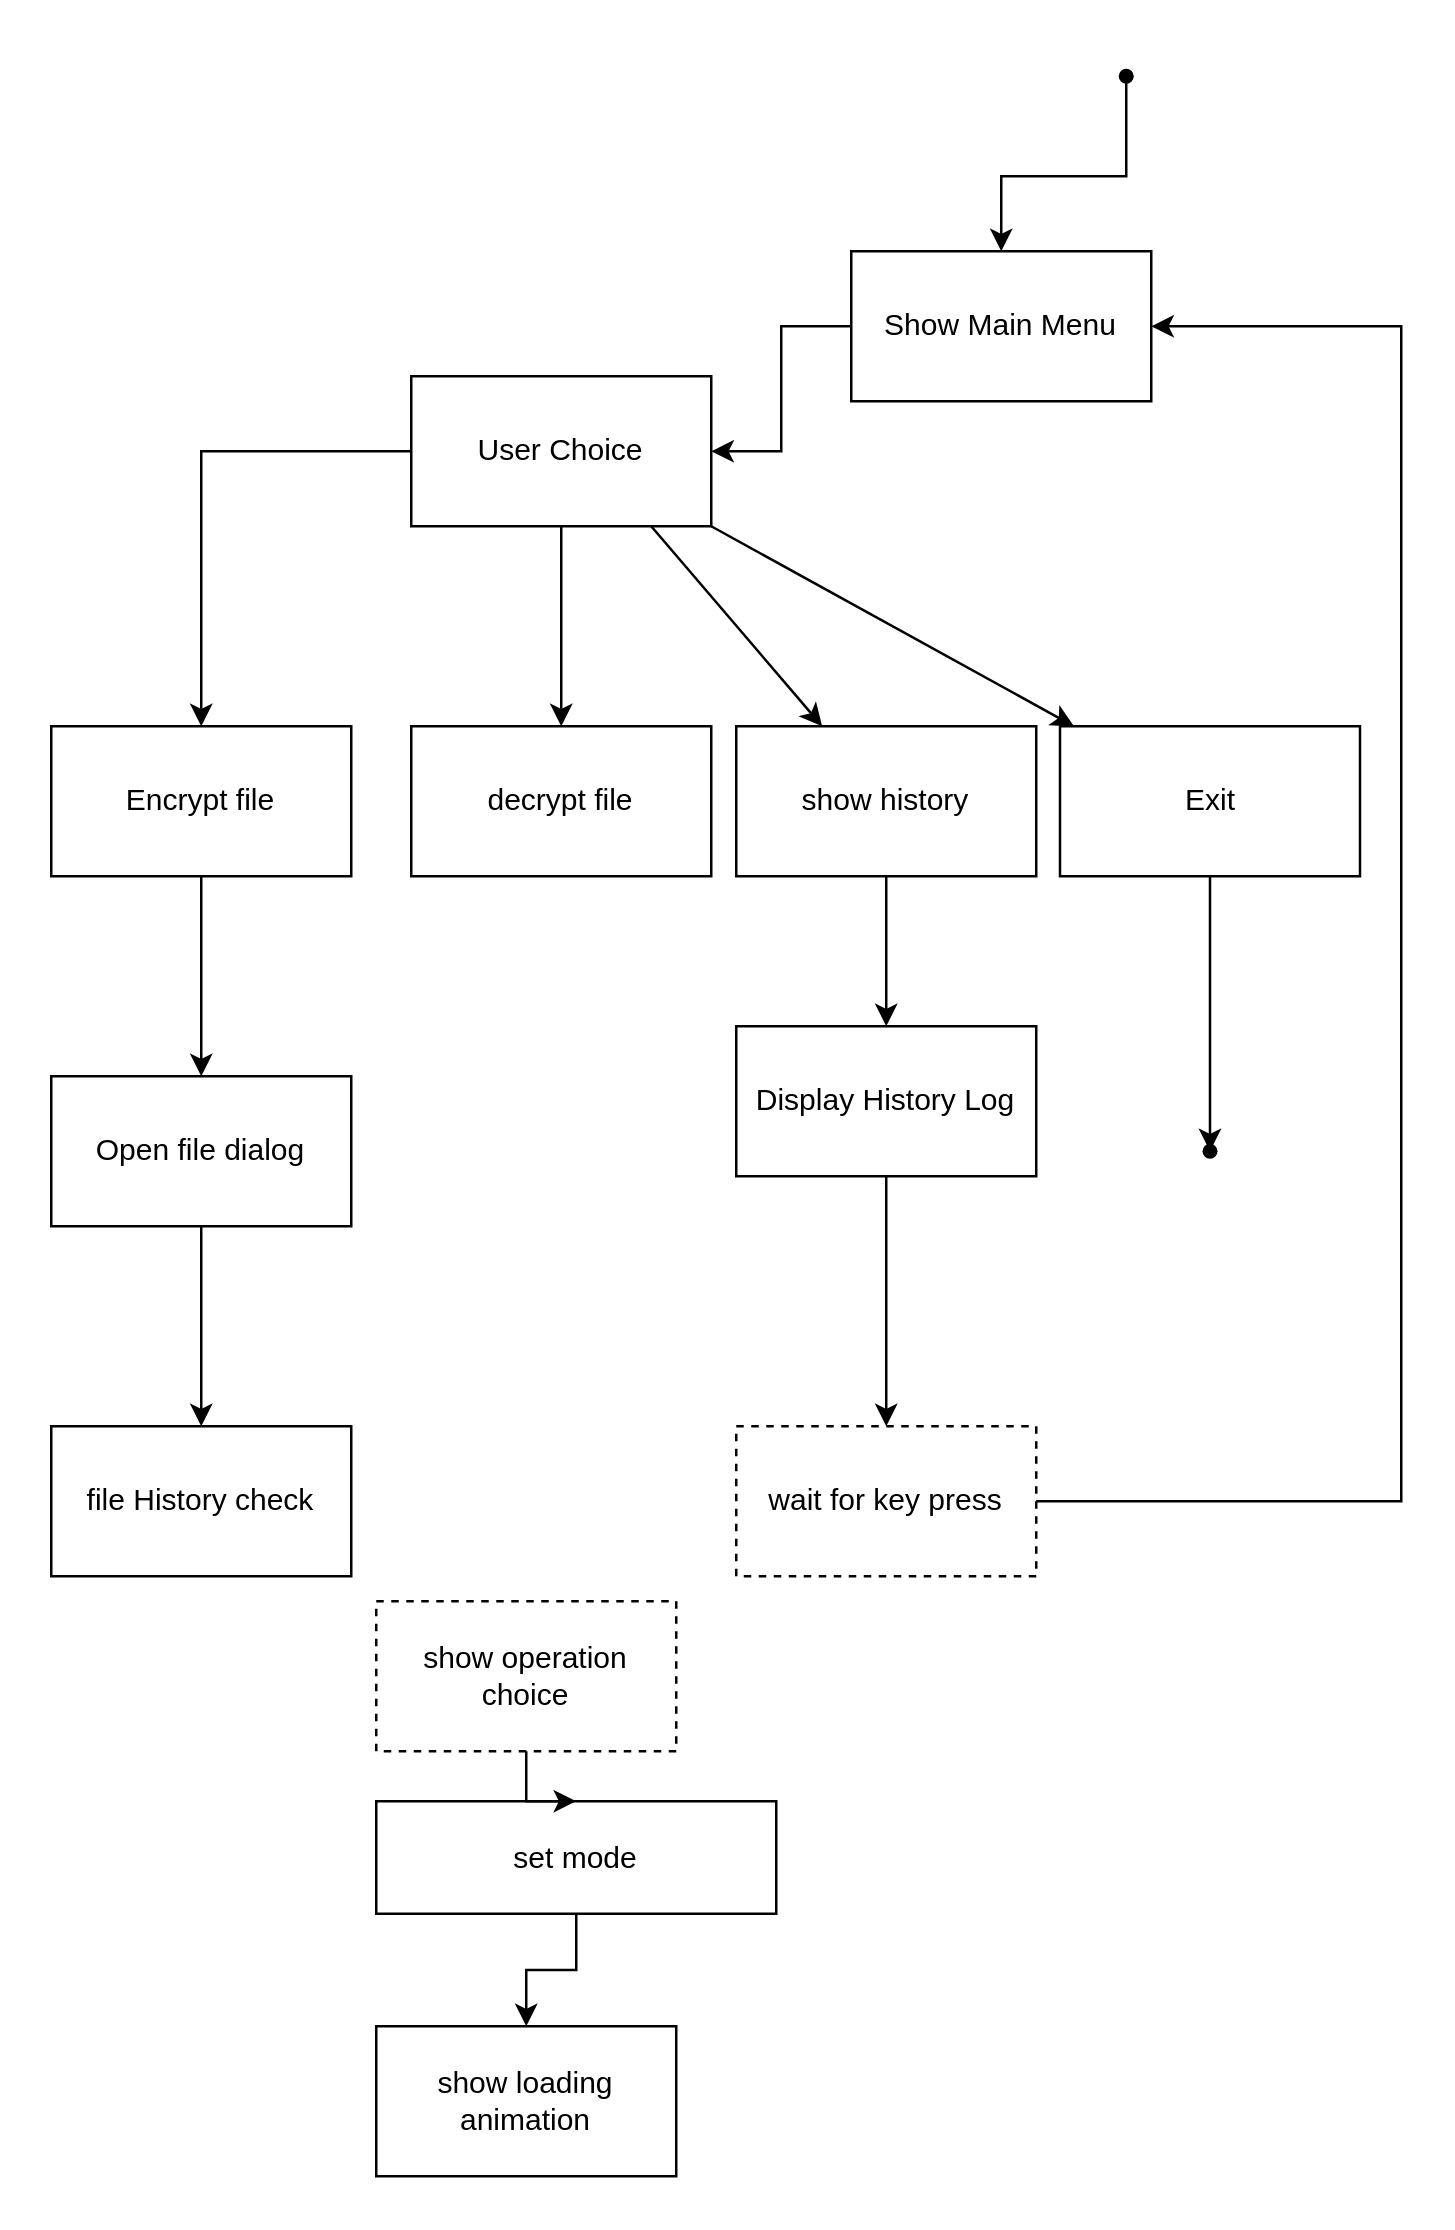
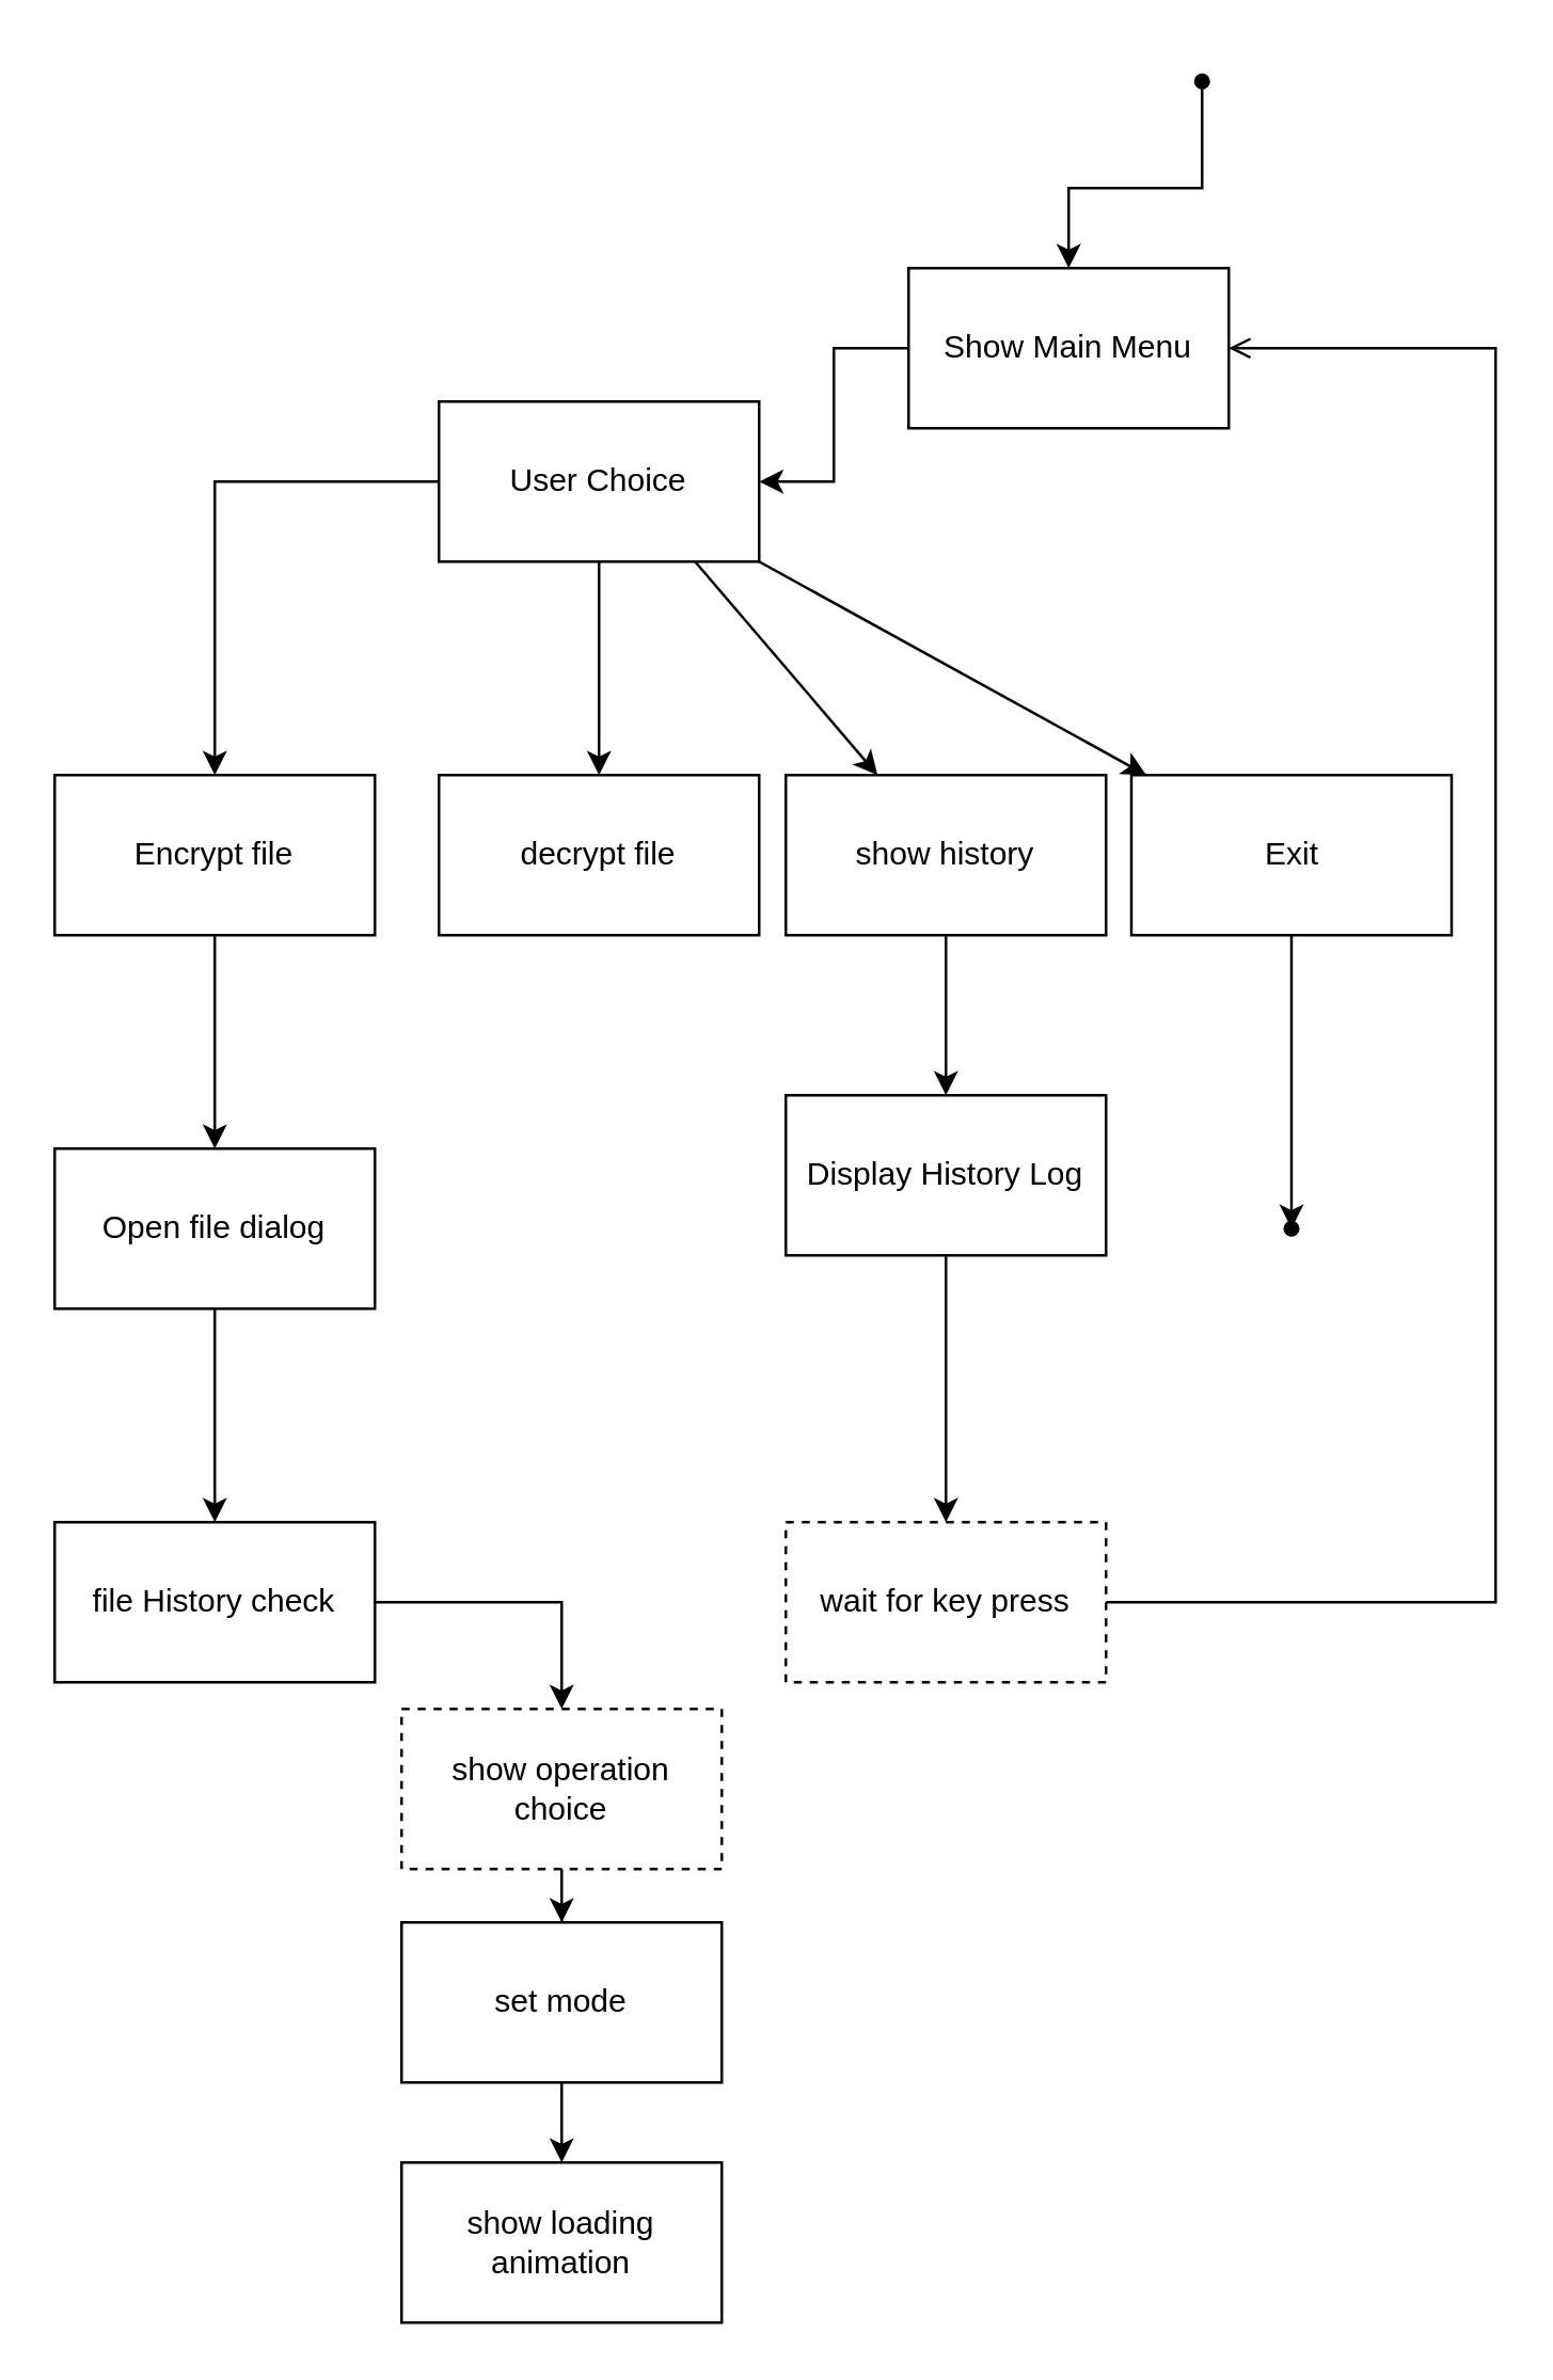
  <mxCell id="0" />
  <mxCell id="1" parent="0" />
  <mxCell id="2" value="" style="edgeStyle=orthogonalEdgeStyle;rounded=0;orthogonalLoop=1;jettySize=auto;html=1;" edge="1" parent="1" source="3" target="5"><mxGeometry relative="1" as="geometry" /></mxCell>
  <mxCell id="3" value="" style="shape=waypoint;sketch=0;fillStyle=solid;size=6;pointerEvents=1;points=[];fillColor=none;resizable=0;rotatable=0;perimeter=centerPerimeter;snapToPoint=1;" vertex="1" parent="1"><mxGeometry x="440" y="20" width="20" height="20" as="geometry" /></mxCell>
  <mxCell id="4" value="" style="edgeStyle=orthogonalEdgeStyle;rounded=0;orthogonalLoop=1;jettySize=auto;html=1;" edge="1" parent="1" source="5" target="8"><mxGeometry relative="1" as="geometry" /></mxCell>
  <mxCell id="5" value="Show Main Menu" style="whiteSpace=wrap;html=1;fillColor=none;sketch=0;fillStyle=solid;pointerEvents=1;resizable=0;" vertex="1" parent="1"><mxGeometry x="340" y="100" width="120" height="60" as="geometry" /></mxCell>
  <mxCell id="6" value="" style="edgeStyle=orthogonalEdgeStyle;rounded=0;orthogonalLoop=1;jettySize=auto;html=1;" edge="1" parent="1" source="8" target="9"><mxGeometry relative="1" as="geometry" /></mxCell>
  <mxCell id="7" value="" style="edgeStyle=orthogonalEdgeStyle;rounded=0;orthogonalLoop=1;jettySize=auto;html=1;" edge="1" parent="1" source="8" target="11"><mxGeometry relative="1" as="geometry" /></mxCell>
  <mxCell id="8" value="User Choice" style="whiteSpace=wrap;html=1;fillColor=none;sketch=0;fillStyle=solid;pointerEvents=1;resizable=0;" vertex="1" parent="1"><mxGeometry x="164" y="150" width="120" height="60" as="geometry" /></mxCell>
  <mxCell id="9" value="decrypt file" style="whiteSpace=wrap;html=1;fillColor=none;sketch=0;fillStyle=solid;pointerEvents=1;resizable=0;" vertex="1" parent="1"><mxGeometry x="164" y="290" width="120" height="60" as="geometry" /></mxCell>
  <mxCell id="10" value="" style="edgeStyle=orthogonalEdgeStyle;rounded=0;orthogonalLoop=1;jettySize=auto;html=1;" edge="1" parent="1" source="11" target="20"><mxGeometry relative="1" as="geometry" /></mxCell>
  <mxCell id="11" value="Encrypt file" style="whiteSpace=wrap;html=1;fillColor=none;sketch=0;fillStyle=solid;pointerEvents=1;resizable=0;" vertex="1" parent="1"><mxGeometry x="20" y="290" width="120" height="60" as="geometry" /></mxCell>
  <mxCell id="12" value="" style="endArrow=classic;html=1;rounded=0;" edge="1" parent="1" target="14"><mxGeometry width="50" height="50" relative="1" as="geometry"><mxPoint x="260" y="210" as="sourcePoint" /><mxPoint x="335.636" y="290" as="targetPoint" /></mxGeometry></mxCell>
  <mxCell id="13" value="" style="edgeStyle=orthogonalEdgeStyle;rounded=0;orthogonalLoop=1;jettySize=auto;html=1;" edge="1" parent="1" source="14" target="22"><mxGeometry relative="1" as="geometry" /></mxCell>
  <mxCell id="14" value="show history" style="whiteSpace=wrap;html=1;fillColor=none;sketch=0;fillStyle=solid;pointerEvents=1;resizable=0;" vertex="1" parent="1"><mxGeometry x="294" y="290" width="120" height="60" as="geometry" /></mxCell>
  <mxCell id="15" value="" style="edgeStyle=orthogonalEdgeStyle;rounded=0;orthogonalLoop=1;jettySize=auto;html=1;" edge="1" parent="1" source="16" target="18"><mxGeometry relative="1" as="geometry" /></mxCell>
  <mxCell id="16" value="Exit" style="whiteSpace=wrap;html=1;fillColor=none;sketch=0;fillStyle=solid;pointerEvents=1;resizable=0;" vertex="1" parent="1"><mxGeometry x="423.5" y="290" width="120" height="60" as="geometry" /></mxCell>
  <mxCell id="17" value="" style="endArrow=classic;html=1;rounded=0;exitX=1;exitY=1;exitDx=0;exitDy=0;" edge="1" parent="1" source="8" target="16"><mxGeometry width="50" height="50" relative="1" as="geometry"><mxPoint x="290" y="240" as="sourcePoint" /><mxPoint x="410" y="250" as="targetPoint" /></mxGeometry></mxCell>
  <mxCell id="18" value="" style="shape=waypoint;sketch=0;size=6;pointerEvents=1;points=[];fillColor=none;resizable=0;rotatable=0;perimeter=centerPerimeter;snapToPoint=1;fillStyle=solid;" vertex="1" parent="1"><mxGeometry x="473.5" y="450" width="20" height="20" as="geometry" /></mxCell>
  <mxCell id="19" value="" style="edgeStyle=orthogonalEdgeStyle;rounded=0;orthogonalLoop=1;jettySize=auto;html=1;" edge="1" parent="1" source="20" target="26"><mxGeometry relative="1" as="geometry" /></mxCell>
  <mxCell id="20" value="Open file dialog" style="whiteSpace=wrap;html=1;fillColor=none;sketch=0;fillStyle=solid;pointerEvents=1;resizable=0;" vertex="1" parent="1"><mxGeometry x="20" y="430" width="120" height="60" as="geometry" /></mxCell>
  <mxCell id="21" value="" style="edgeStyle=orthogonalEdgeStyle;rounded=0;orthogonalLoop=1;jettySize=auto;html=1;" edge="1" parent="1" source="22" target="24"><mxGeometry relative="1" as="geometry" /></mxCell>
  <mxCell id="22" value="Display History Log" style="whiteSpace=wrap;html=1;fillColor=none;sketch=0;fillStyle=solid;pointerEvents=1;resizable=0;" vertex="1" parent="1"><mxGeometry x="294" y="410" width="120" height="60" as="geometry" /></mxCell>
- <mxCell id="23" style="edgeStyle=orthogonalEdgeStyle;rounded=0;orthogonalLoop=1;jettySize=auto;html=1;entryX=1;entryY=0.5;entryDx=0;entryDy=0;" edge="1" parent="1" source="24" target="5"><mxGeometry relative="1" as="geometry"><Array as="points"><mxPoint x="560" y="600" /><mxPoint x="560" y="130" /></Array></mxGeometry></mxCell>
+ <mxCell id="23" style="edgeStyle=orthogonalEdgeStyle;rounded=0;orthogonalLoop=1;jettySize=auto;html=1;entryX=1;entryY=0.5;entryDx=0;entryDy=0;endArrow=open;" edge="1" parent="1" source="24" target="5"><mxGeometry relative="1" as="geometry"><Array as="points"><mxPoint x="560" y="600" /><mxPoint x="560" y="130" /></Array></mxGeometry></mxCell>
  <mxCell id="24" value="wait for key press" style="whiteSpace=wrap;html=1;fillColor=none;sketch=0;fillStyle=solid;pointerEvents=1;resizable=0;dashed=1;" vertex="1" parent="1"><mxGeometry x="294" y="570" width="120" height="60" as="geometry" /></mxCell>
+ <mxCell id="25" value="" style="edgeStyle=orthogonalEdgeStyle;rounded=0;orthogonalLoop=1;jettySize=auto;html=1;" edge="1" parent="1" source="26" target="28"><mxGeometry relative="1" as="geometry" /></mxCell>
  <mxCell id="26" value="file History check" style="whiteSpace=wrap;html=1;fillColor=none;sketch=0;fillStyle=solid;pointerEvents=1;resizable=0;" vertex="1" parent="1"><mxGeometry x="20" y="570" width="120" height="60" as="geometry" /></mxCell>
  <mxCell id="27" value="" style="edgeStyle=orthogonalEdgeStyle;rounded=0;orthogonalLoop=1;jettySize=auto;html=1;" edge="1" parent="1" source="28" target="30"><mxGeometry relative="1" as="geometry" /></mxCell>
  <mxCell id="28" value="show operation choice" style="whiteSpace=wrap;html=1;fillColor=none;sketch=0;fillStyle=solid;pointerEvents=1;resizable=0;dashed=1;" vertex="1" parent="1"><mxGeometry x="150" y="640" width="120" height="60" as="geometry" /></mxCell>
  <mxCell id="29" value="" style="edgeStyle=orthogonalEdgeStyle;rounded=0;orthogonalLoop=1;jettySize=auto;html=1;" edge="1" parent="1" source="30" target="31"><mxGeometry relative="1" as="geometry" /></mxCell>
- <mxCell id="30" value="set mode" style="whiteSpace=wrap;html=1;fillColor=none;sketch=0;fillStyle=solid;pointerEvents=1;resizable=0;" vertex="1" parent="1"><mxGeometry x="150" y="720" width="160" height="45" as="geometry" /></mxCell>
+ <mxCell id="30" value="set mode" style="whiteSpace=wrap;html=1;fillColor=none;sketch=0;fillStyle=solid;pointerEvents=1;resizable=0;" vertex="1" parent="1"><mxGeometry x="150" y="720" width="120" height="60" as="geometry" /></mxCell>
  <mxCell id="31" value="show loading animation" style="whiteSpace=wrap;html=1;fillColor=none;sketch=0;fillStyle=solid;pointerEvents=1;resizable=0;" vertex="1" parent="1"><mxGeometry x="150" y="810" width="120" height="60" as="geometry" /></mxCell>
